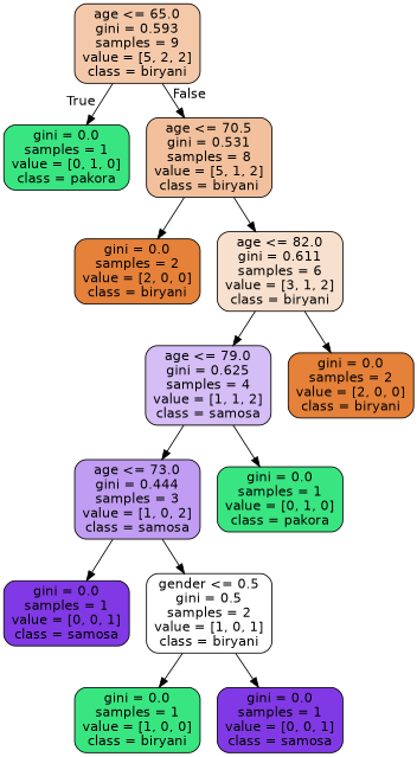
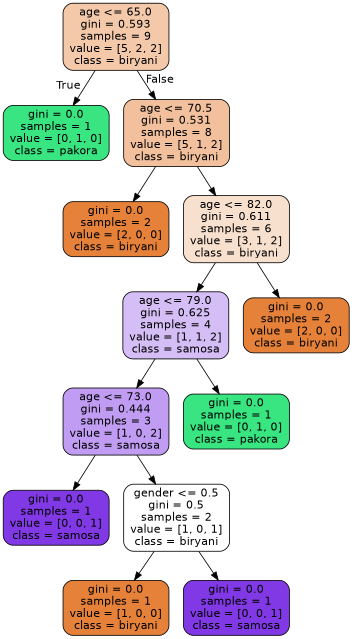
  digraph {
    node [color=black fillcolor="#e58139" fontname=helvetica shape=box style="filled, rounded"]
    edge [fontname=helvetica]
    n1 [fillcolor="#f4c9aa" label="age <= 65.0\ngini = 0.593\nsamples = 9\nvalue = [5, 2, 2]\nclass = biryani"]
    n2 [fillcolor="#39e581" label="gini = 0.0\nsamples = 1\nvalue = [0, 1, 0]\nclass = pakora"]
    n3 [fillcolor="#f2c09c" label="age <= 70.5\ngini = 0.531\nsamples = 8\nvalue = [5, 1, 2]\nclass = biryani"]
    n4 [label="gini = 0.0\nsamples = 2\nvalue = [2, 0, 0]\nclass = biryani"]
    n5 [fillcolor="#f8e0ce" label="age <= 82.0\ngini = 0.611\nsamples = 6\nvalue = [3, 1, 2]\nclass = biryani"]
    n6 [fillcolor="#d5bdf6" label="age <= 79.0\ngini = 0.625\nsamples = 4\nvalue = [1, 1, 2]\nclass = samosa"]
    n7 [label="gini = 0.0\nsamples = 2\nvalue = [2, 0, 0]\nclass = biryani"]
    n8 [fillcolor="#c09cf2" label="age <= 73.0\ngini = 0.444\nsamples = 3\nvalue = [1, 0, 2]\nclass = samosa"]
    n9 [fillcolor="#39e581" label="gini = 0.0\nsamples = 1\nvalue = [0, 1, 0]\nclass = pakora"]
    n10 [fillcolor="#8139e5" label="gini = 0.0\nsamples = 1\nvalue = [0, 0, 1]\nclass = samosa"]
    n11 [fillcolor="#ffffff" label="gender <= 0.5\ngini = 0.5\nsamples = 2\nvalue = [1, 0, 1]\nclass = biryani"]
-   n12 [fillcolor="#39e581" label="gini = 0.0\nsamples = 1\nvalue = [1, 0, 0]\nclass = biryani"]
+   n12 [label="gini = 0.0\nsamples = 1\nvalue = [1, 0, 0]\nclass = biryani"]
    n13 [fillcolor="#8139e5" label="gini = 0.0\nsamples = 1\nvalue = [0, 0, 1]\nclass = samosa"]
    n1 -> n2 [headlabel=True labelangle=45 labeldistance=2.5]
    n1 -> n3 [headlabel=False labelangle=-45 labeldistance=2.5]
    n3 -> n4
    n3 -> n5
    n5 -> n6
    n5 -> n7
    n6 -> n8
    n6 -> n9
    n8 -> n10
    n8 -> n11
    n11 -> n12
    n11 -> n13
  }
